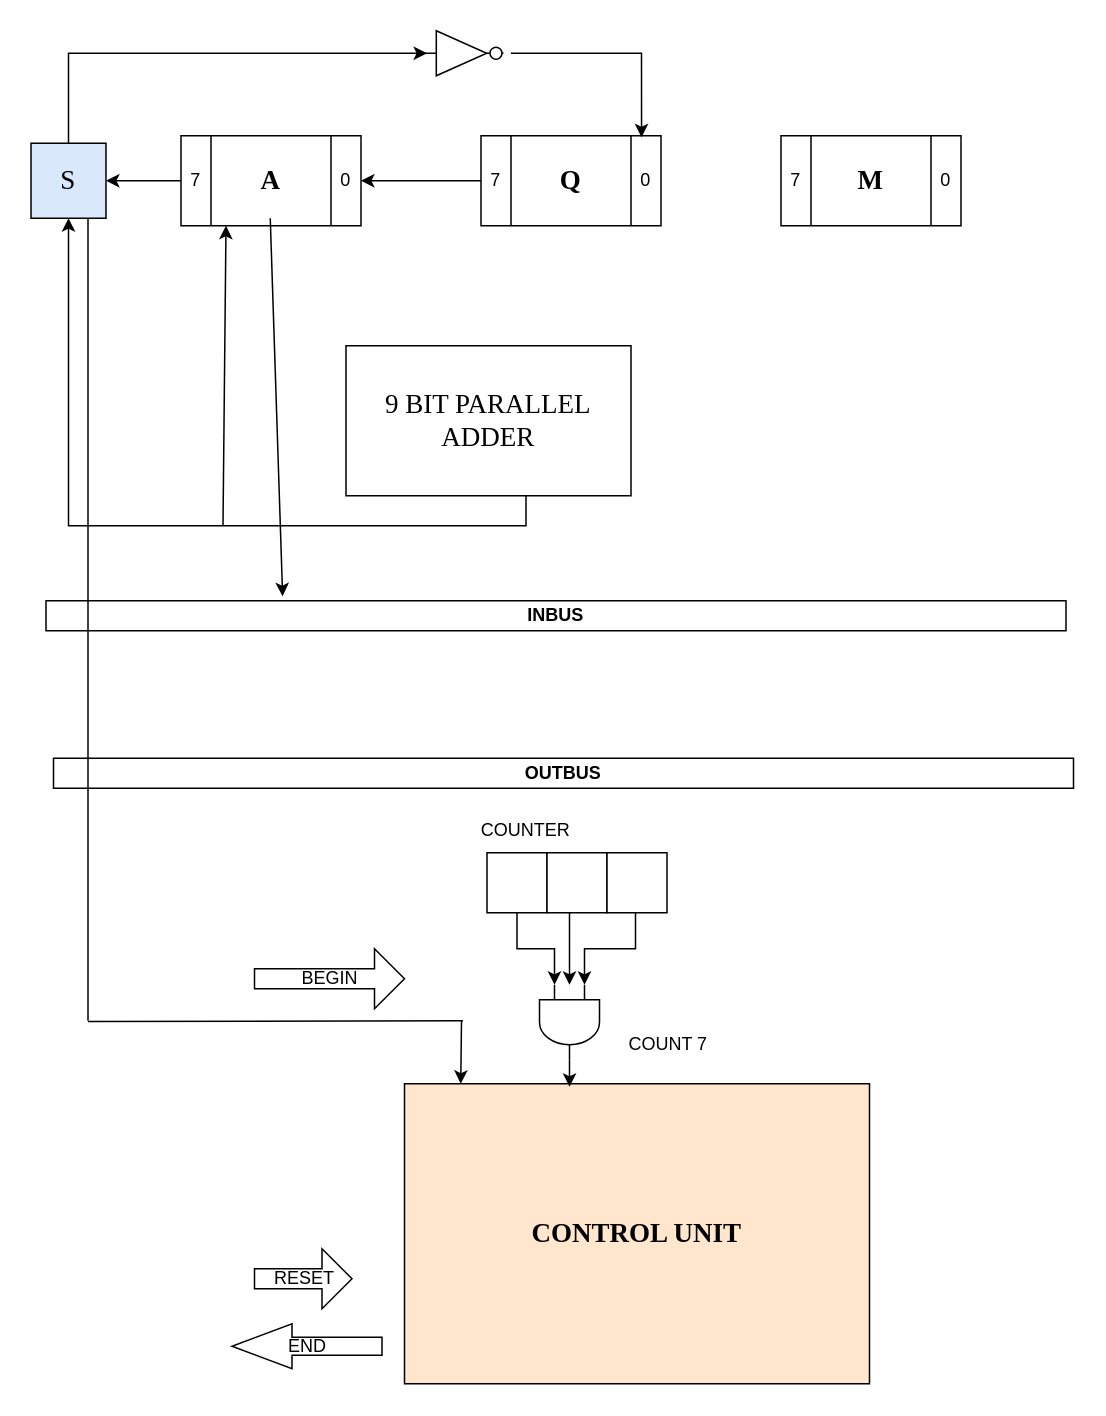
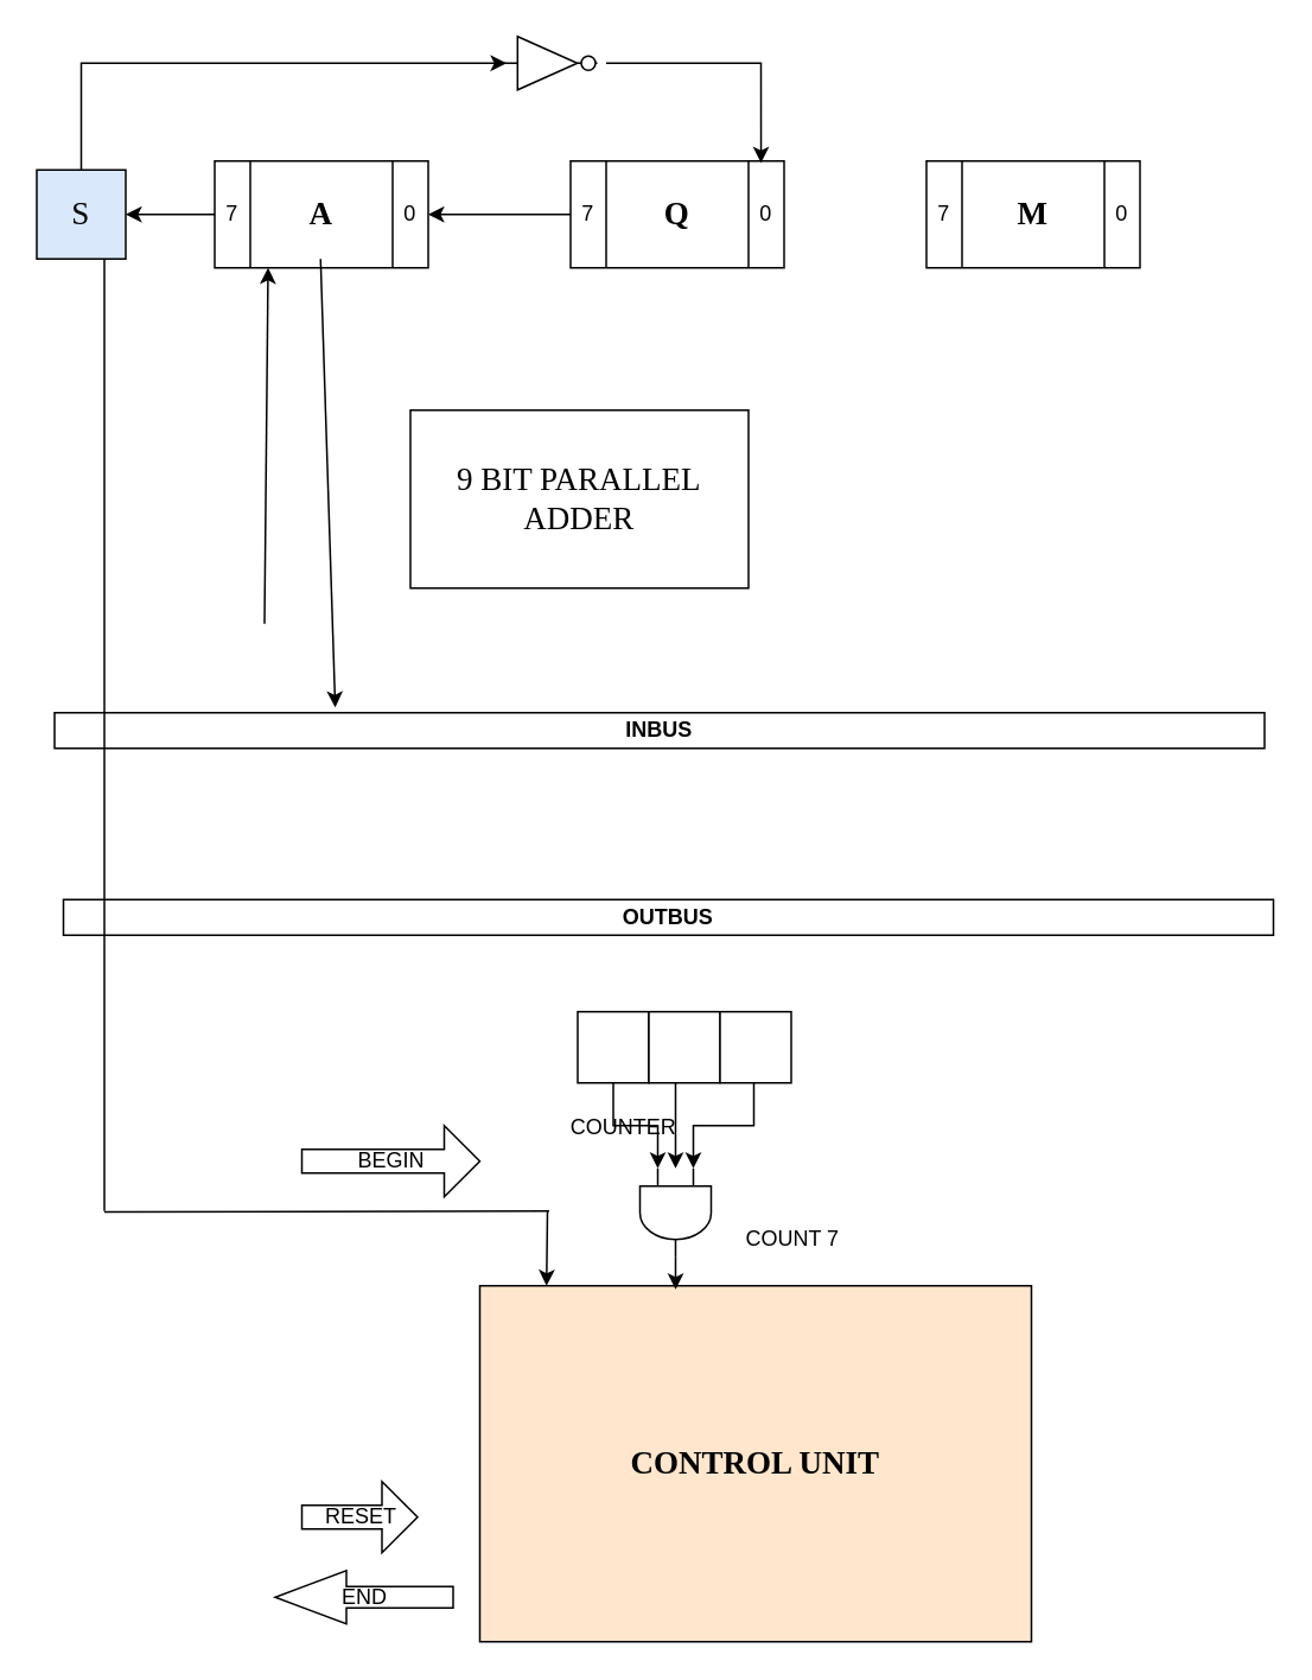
  <mxCell id="0" />
  <mxCell id="1" parent="0" />
  <mxCell id="2" value="INBUS" style="rounded=0;whiteSpace=wrap;html=1;fontStyle=1" vertex="1" parent="1"><mxGeometry x="30" y="400" width="680" height="20" as="geometry" /></mxCell>
  <mxCell id="3" value="OUTBUS" style="rounded=0;whiteSpace=wrap;html=1;fontStyle=1" vertex="1" parent="1"><mxGeometry x="35" y="505" width="680" height="20" as="geometry" /></mxCell>
  <mxCell id="4" value="&lt;font style=&quot;font-size: 18px;&quot; face=&quot;Times New Roman&quot;&gt;&lt;b&gt;A&lt;/b&gt;&lt;/font&gt;" style="shape=process;whiteSpace=wrap;html=1;backgroundOutline=1;size=0.167;" vertex="1" parent="1"><mxGeometry x="120" y="90" width="120" height="60" as="geometry" /></mxCell>
  <mxCell id="5" value="&lt;font style=&quot;font-size: 18px;&quot; face=&quot;Times New Roman&quot;&gt;&lt;b&gt;Q&lt;/b&gt;&lt;/font&gt;" style="shape=process;whiteSpace=wrap;html=1;backgroundOutline=1;size=0.167;" vertex="1" parent="1"><mxGeometry x="320" y="90" width="120" height="60" as="geometry" /></mxCell>
  <mxCell id="6" value="&lt;font style=&quot;font-size: 18px;&quot; face=&quot;Times New Roman&quot;&gt;&lt;b&gt;M&lt;/b&gt;&lt;/font&gt;" style="shape=process;whiteSpace=wrap;html=1;backgroundOutline=1;size=0.167;" vertex="1" parent="1"><mxGeometry x="520" y="90" width="120" height="60" as="geometry" /></mxCell>
  <mxCell id="7" value="7" style="text;html=1;strokeColor=none;fillColor=none;align=center;verticalAlign=middle;whiteSpace=wrap;rounded=0;" vertex="1" parent="1"><mxGeometry x="520" y="105" width="20" height="30" as="geometry" /></mxCell>
  <mxCell id="8" value="0" style="text;html=1;strokeColor=none;fillColor=none;align=center;verticalAlign=middle;whiteSpace=wrap;rounded=0;" vertex="1" parent="1"><mxGeometry x="620" y="105" width="20" height="30" as="geometry" /></mxCell>
  <mxCell id="9" style="edgeStyle=orthogonalEdgeStyle;rounded=0;orthogonalLoop=1;jettySize=auto;html=1;entryX=1;entryY=0.5;entryDx=0;entryDy=0;" edge="1" parent="1" source="10" target="28"><mxGeometry relative="1" as="geometry" /></mxCell>
  <mxCell id="10" value="7" style="text;html=1;strokeColor=none;fillColor=none;align=center;verticalAlign=middle;whiteSpace=wrap;rounded=0;" vertex="1" parent="1"><mxGeometry x="320" y="105" width="20" height="30" as="geometry" /></mxCell>
  <mxCell id="11" value="0" style="text;html=1;strokeColor=none;fillColor=none;align=center;verticalAlign=middle;whiteSpace=wrap;rounded=0;" vertex="1" parent="1"><mxGeometry x="420" y="105" width="20" height="30" as="geometry" /></mxCell>
  <mxCell id="12" value="&lt;font style=&quot;font-size: 18px;&quot; face=&quot;Times New Roman&quot;&gt;&lt;b&gt;CONTROL UNIT&lt;/b&gt;&lt;/font&gt;" style="rounded=0;whiteSpace=wrap;html=1;fillColor=#ffe6cc;" vertex="1" parent="1"><mxGeometry x="269" y="722" width="310" height="200" as="geometry" /></mxCell>
  <mxCell id="13" value="BEGIN" style="html=1;shadow=0;dashed=0;align=center;verticalAlign=middle;shape=mxgraph.arrows2.arrow;dy=0.67;dx=20;notch=0;" vertex="1" parent="1"><mxGeometry x="169" y="632" width="100" height="40" as="geometry" /></mxCell>
  <mxCell id="14" value="RESET" style="html=1;shadow=0;dashed=0;align=center;verticalAlign=middle;shape=mxgraph.arrows2.arrow;dy=0.67;dx=20;notch=0;" vertex="1" parent="1"><mxGeometry x="169" y="832" width="65" height="40" as="geometry" /></mxCell>
  <mxCell id="15" value="END" style="html=1;shadow=0;dashed=0;align=center;verticalAlign=middle;shape=mxgraph.arrows2.arrow;dy=0.6;dx=40;flipH=1;notch=0;" vertex="1" parent="1"><mxGeometry x="154" y="882" width="100" height="30" as="geometry" /></mxCell>
  <mxCell id="16" style="edgeStyle=orthogonalEdgeStyle;rounded=0;orthogonalLoop=1;jettySize=auto;html=1;entryX=0;entryY=0.75;entryDx=0;entryDy=0;entryPerimeter=0;" edge="1" parent="1" source="17" target="23"><mxGeometry relative="1" as="geometry" /></mxCell>
  <mxCell id="17" value="" style="whiteSpace=wrap;html=1;aspect=fixed;" vertex="1" parent="1"><mxGeometry x="324" y="568" width="40" height="40" as="geometry" /></mxCell>
  <mxCell id="18" style="edgeStyle=orthogonalEdgeStyle;rounded=0;orthogonalLoop=1;jettySize=auto;html=1;" edge="1" parent="1" source="19" target="23"><mxGeometry relative="1" as="geometry"><Array as="points"><mxPoint x="379" y="621" /><mxPoint x="379" y="621" /></Array></mxGeometry></mxCell>
  <mxCell id="19" value="" style="whiteSpace=wrap;html=1;aspect=fixed;" vertex="1" parent="1"><mxGeometry x="364" y="568" width="40" height="40" as="geometry" /></mxCell>
  <mxCell id="20" style="edgeStyle=orthogonalEdgeStyle;rounded=0;orthogonalLoop=1;jettySize=auto;html=1;entryX=0;entryY=0.25;entryDx=0;entryDy=0;entryPerimeter=0;" edge="1" parent="1" source="21" target="23"><mxGeometry relative="1" as="geometry"><Array as="points"><mxPoint x="423" y="632" /><mxPoint x="389" y="632" /></Array></mxGeometry></mxCell>
  <mxCell id="21" value="" style="whiteSpace=wrap;html=1;aspect=fixed;" vertex="1" parent="1"><mxGeometry x="404" y="568" width="40" height="40" as="geometry" /></mxCell>
  <mxCell id="22" style="edgeStyle=orthogonalEdgeStyle;rounded=0;orthogonalLoop=1;jettySize=auto;html=1;exitX=1;exitY=0.5;exitDx=0;exitDy=0;exitPerimeter=0;entryX=0.355;entryY=0.01;entryDx=0;entryDy=0;entryPerimeter=0;" edge="1" parent="1" source="23" target="12"><mxGeometry relative="1" as="geometry" /></mxCell>
  <mxCell id="23" value="" style="verticalLabelPosition=bottom;shadow=0;dashed=0;align=center;html=1;verticalAlign=top;shape=mxgraph.electrical.logic_gates.logic_gate;operation=and;rotation=90;" vertex="1" parent="1"><mxGeometry x="354" y="661" width="50" height="40" as="geometry" /></mxCell>
- <mxCell id="24" value="COUNTER" style="text;html=1;strokeColor=none;fillColor=none;align=center;verticalAlign=middle;whiteSpace=wrap;rounded=0;" vertex="1" parent="1"><mxGeometry x="320" y="538" width="60" height="30" as="geometry" /></mxCell>
+ <mxCell id="24" value="COUNTER" style="text;html=1;strokeColor=none;fillColor=none;align=center;verticalAlign=middle;whiteSpace=wrap;rounded=0;" vertex="1" parent="1"><mxGeometry x="320" y="618" width="60" height="30" as="geometry" /></mxCell>
  <mxCell id="25" value="COUNT 7" style="text;html=1;strokeColor=none;fillColor=none;align=center;verticalAlign=middle;whiteSpace=wrap;rounded=0;" vertex="1" parent="1"><mxGeometry x="415" y="681" width="60" height="30" as="geometry" /></mxCell>
  <mxCell id="26" value="" style="edgeStyle=orthogonalEdgeStyle;rounded=0;orthogonalLoop=1;jettySize=auto;html=1;" edge="1" parent="1" source="27" target="30"><mxGeometry relative="1" as="geometry" /></mxCell>
  <mxCell id="27" value="7" style="text;html=1;strokeColor=none;fillColor=none;align=center;verticalAlign=middle;whiteSpace=wrap;rounded=0;" vertex="1" parent="1"><mxGeometry x="120" y="105" width="20" height="30" as="geometry" /></mxCell>
  <mxCell id="28" value="0" style="text;html=1;strokeColor=none;fillColor=none;align=center;verticalAlign=middle;whiteSpace=wrap;rounded=0;" vertex="1" parent="1"><mxGeometry x="220" y="105" width="20" height="30" as="geometry" /></mxCell>
  <mxCell id="29" style="edgeStyle=orthogonalEdgeStyle;rounded=0;orthogonalLoop=1;jettySize=auto;html=1;entryX=0;entryY=0.5;entryDx=0;entryDy=0;" edge="1" parent="1" source="30"><mxGeometry relative="1" as="geometry"><mxPoint x="284" y="35" as="targetPoint" /><Array as="points"><mxPoint x="45" y="35" /></Array></mxGeometry></mxCell>
  <mxCell id="30" value="&lt;font style=&quot;font-size: 18px;&quot; face=&quot;Times New Roman&quot;&gt;S&lt;/font&gt;" style="whiteSpace=wrap;html=1;aspect=fixed;fillColor=#dae8fc;" vertex="1" parent="1"><mxGeometry x="20" y="95" width="50" height="50" as="geometry" /></mxCell>
  <mxCell id="31" style="edgeStyle=orthogonalEdgeStyle;rounded=0;orthogonalLoop=1;jettySize=auto;html=1;entryX=0.892;entryY=0.017;entryDx=0;entryDy=0;entryPerimeter=0;" edge="1" parent="1" target="5"><mxGeometry relative="1" as="geometry"><mxPoint x="340" y="35" as="sourcePoint" /><Array as="points"><mxPoint x="427" y="35" /></Array></mxGeometry></mxCell>
  <mxCell id="32" value="" style="verticalLabelPosition=bottom;shadow=0;dashed=0;align=center;html=1;verticalAlign=top;shape=mxgraph.electrical.logic_gates.buffer2;" vertex="1" parent="1"><mxGeometry x="279" y="20" width="56" height="30" as="geometry" /></mxCell>
  <mxCell id="33" value="" style="verticalLabelPosition=bottom;shadow=0;dashed=0;align=center;html=1;verticalAlign=top;shape=mxgraph.electrical.logic_gates.inverting_contact;" vertex="1" parent="1"><mxGeometry x="325" y="30" width="10" height="10" as="geometry" /></mxCell>
- <mxCell id="34" style="edgeStyle=orthogonalEdgeStyle;rounded=0;orthogonalLoop=1;jettySize=auto;html=1;entryX=0.5;entryY=1;entryDx=0;entryDy=0;" edge="1" parent="1" source="35" target="30"><mxGeometry relative="1" as="geometry"><Array as="points"><mxPoint x="350" y="350" /><mxPoint x="45" y="350" /></Array></mxGeometry></mxCell>
  <mxCell id="35" value="&lt;font style=&quot;font-size: 18px;&quot; face=&quot;Times New Roman&quot;&gt;9 BIT PARALLEL ADDER&lt;/font&gt;" style="rounded=0;whiteSpace=wrap;html=1;" vertex="1" parent="1"><mxGeometry x="230" y="230" width="190" height="100" as="geometry" /></mxCell>
  <mxCell id="36" value="" style="endArrow=classic;html=1;rounded=0;entryX=0.25;entryY=1;entryDx=0;entryDy=0;" edge="1" parent="1" target="4"><mxGeometry width="50" height="50" relative="1" as="geometry"><mxPoint x="148" y="350" as="sourcePoint" /><mxPoint x="190" y="300" as="targetPoint" /></mxGeometry></mxCell>
  <mxCell id="37" value="" style="endArrow=classic;html=1;rounded=0;entryX=0.232;entryY=-0.15;entryDx=0;entryDy=0;entryPerimeter=0;" edge="1" parent="1" target="2"><mxGeometry width="50" height="50" relative="1" as="geometry"><mxPoint x="179.5" y="145" as="sourcePoint" /><mxPoint x="179.5" y="245" as="targetPoint" /></mxGeometry></mxCell>
  <mxCell id="38" value="" style="endArrow=none;html=1;rounded=0;" edge="1" parent="1"><mxGeometry width="50" height="50" relative="1" as="geometry"><mxPoint x="58" y="680" as="sourcePoint" /><mxPoint x="58" y="145" as="targetPoint" /></mxGeometry></mxCell>
  <mxCell id="39" value="" style="endArrow=none;html=1;rounded=0;" edge="1" parent="1"><mxGeometry width="50" height="50" relative="1" as="geometry"><mxPoint x="58" y="680.5" as="sourcePoint" /><mxPoint x="308" y="680" as="targetPoint" /></mxGeometry></mxCell>
  <mxCell id="40" value="" style="endArrow=classic;html=1;rounded=0;" edge="1" parent="1"><mxGeometry width="50" height="50" relative="1" as="geometry"><mxPoint x="307" y="680" as="sourcePoint" /><mxPoint x="306.5" y="722" as="targetPoint" /></mxGeometry></mxCell>
